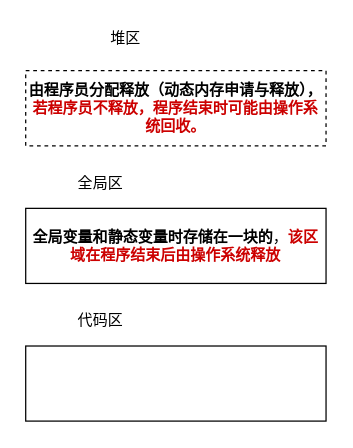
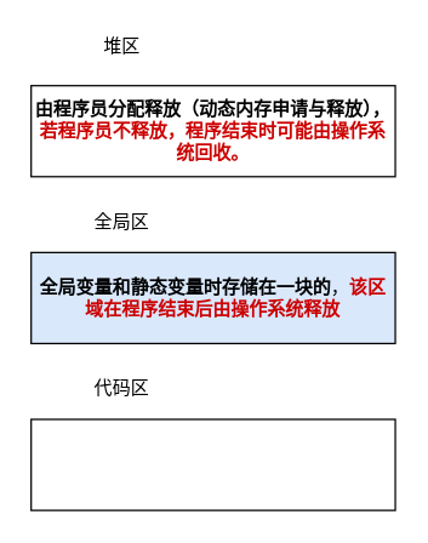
  <mxCell id="0" />
  <mxCell id="1" parent="0" />
- <mxCell id="2" value="&lt;b&gt;由程序员分配释放（动态内存申请与释放），&lt;font color=&quot;#cc0000&quot;&gt;若程序员不释放，程序结束时可能由操作系统回收。&lt;/font&gt;&lt;/b&gt;" style="rounded=0;whiteSpace=wrap;html=1;dashed=1;" parent="1" vertex="1"><mxGeometry x="20" y="56" width="240" height="60" as="geometry" /></mxCell>
- <mxCell id="3" value="堆区" style="text;html=1;strokeColor=none;fillColor=none;align=center;verticalAlign=middle;whiteSpace=wrap;rounded=0;" parent="1" vertex="1"><mxGeometry x="80" y="20" width="40" height="20" as="geometry" /></mxCell>
- <mxCell id="4" value="&lt;b&gt;全局变量和静态变量时存储在一块的&lt;/b&gt;，&lt;font color=&quot;#cc0000&quot;&gt;&lt;b&gt;该区域在程序结束后由操作系统释放&lt;/b&gt;&lt;/font&gt;" style="rounded=0;whiteSpace=wrap;html=1;" parent="1" vertex="1"><mxGeometry x="20" y="166" width="240" height="60" as="geometry" /></mxCell>
+ <mxCell id="2" value="&lt;b&gt;由程序员分配释放（动态内存申请与释放），&lt;font color=&quot;#cc0000&quot;&gt;若程序员不释放，程序结束时可能由操作系统回收。&lt;/font&gt;&lt;/b&gt;" style="rounded=0;whiteSpace=wrap;html=1;" parent="1" vertex="1"><mxGeometry x="20" y="56" width="240" height="60" as="geometry" /></mxCell>
+ <mxCell id="3" value="堆区" style="text;html=1;strokeColor=none;fillColor=none;align=center;verticalAlign=middle;whiteSpace=wrap;rounded=0;" parent="1" vertex="1"><mxGeometry x="60" y="20" width="40" height="20" as="geometry" /></mxCell>
+ <mxCell id="4" value="&lt;b&gt;全局变量和静态变量时存储在一块的&lt;/b&gt;，&lt;font color=&quot;#cc0000&quot;&gt;&lt;b&gt;该区域在程序结束后由操作系统释放&lt;/b&gt;&lt;/font&gt;" style="rounded=0;whiteSpace=wrap;html=1;fillColor=#dae8fc;" parent="1" vertex="1"><mxGeometry x="20" y="166" width="240" height="60" as="geometry" /></mxCell>
  <mxCell id="5" value="全局区" style="text;html=1;strokeColor=none;fillColor=none;align=center;verticalAlign=middle;whiteSpace=wrap;rounded=0;" parent="1" vertex="1"><mxGeometry x="60" y="136" width="40" height="20" as="geometry" /></mxCell>
  <mxCell id="6" value="" style="rounded=0;whiteSpace=wrap;html=1;" parent="1" vertex="1"><mxGeometry x="20" y="276" width="240" height="60" as="geometry" /></mxCell>
  <mxCell id="7" value="代码区" style="text;html=1;strokeColor=none;fillColor=none;align=center;verticalAlign=middle;whiteSpace=wrap;rounded=0;" parent="1" vertex="1"><mxGeometry x="60" y="246" width="40" height="20" as="geometry" /></mxCell>
